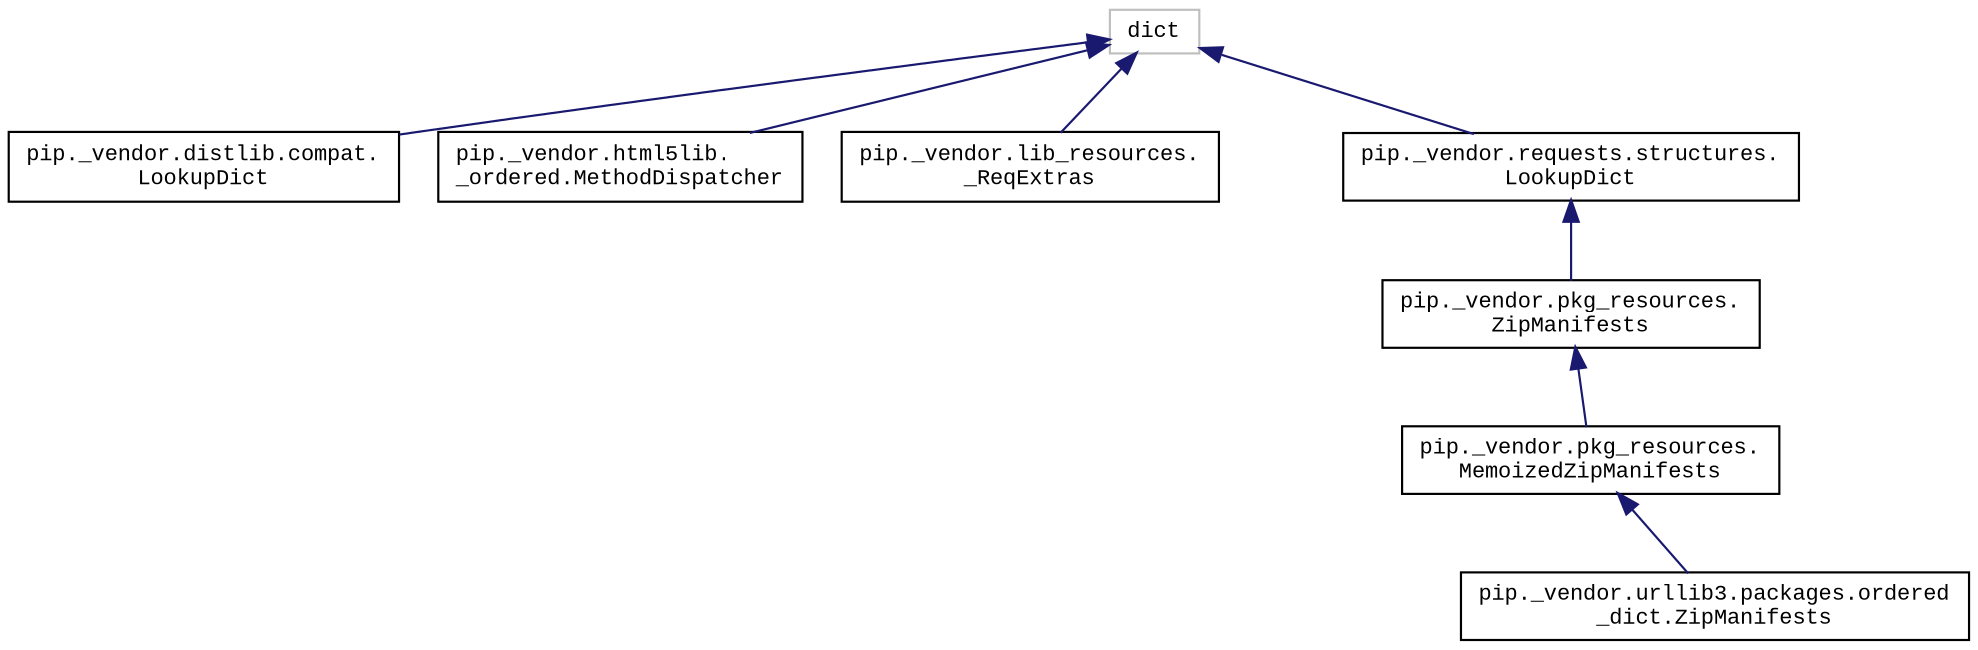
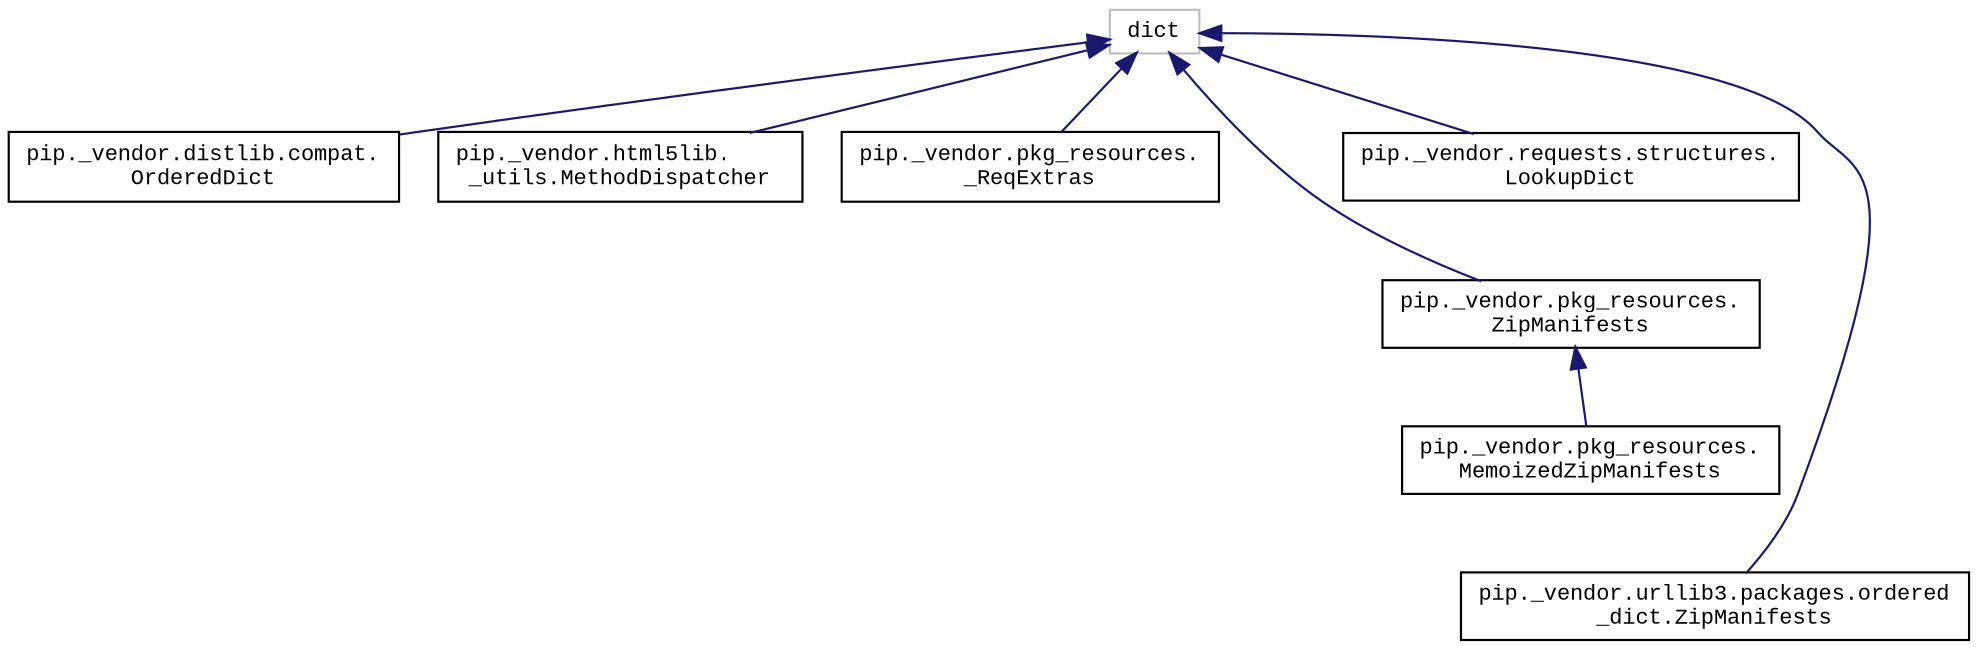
  digraph {
    fontname="Liberation Mono"
    rankdir=TB
    node [color=black fillcolor=white fontname="Liberation Mono" fontsize=10 shape=record style=filled]
    edge [color=midnightblue dir=back fontname="Liberation Mono" fontsize=10 labelfontname=Helvetica labelfontsize=10 style=solid]
    n1 [color=grey75 height=0.2 label=dict width=0.4]
-   n2 [height=0.2 label="pip._vendor.distlib.compat.\lLookupDict" width=0.4]
-   n3 [height=0.2 label="pip._vendor.html5lib.\l_ordered.MethodDispatcher" width=0.4]
-   n4 [height=0.2 label="pip._vendor.lib_resources.\l_ReqExtras" width=0.4]
+   n2 [height=0.2 label="pip._vendor.distlib.compat.\lOrderedDict" width=0.4]
+   n3 [height=0.2 label="pip._vendor.html5lib.\l_utils.MethodDispatcher" width=0.4]
+   n4 [height=0.2 label="pip._vendor.pkg_resources.\l_ReqExtras" width=0.4]
    n5 [height=0.2 label="pip._vendor.pkg_resources.\lZipManifests" width=0.4]
    n6 [height=0.2 label="pip._vendor.requests.structures.\lLookupDict" width=0.4]
    n7 [height=0.2 label="pip._vendor.urllib3.packages.ordered\l_dict.ZipManifests" width=0.4]
    n8 [height=0.2 label="pip._vendor.pkg_resources.\lMemoizedZipManifests" width=0.4]
    n1 -> n2
    n1 -> n3
    n1 -> n4
-   n6 -> n5
+   n1 -> n5
    n1 -> n6
-   n8 -> n7
+   n1 -> n7
    n5 -> n8
  }
